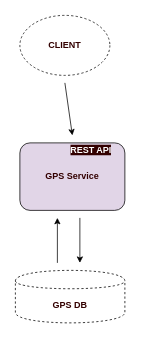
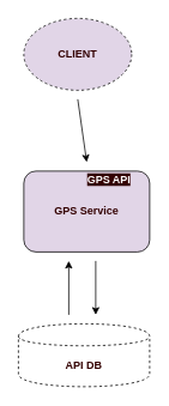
  <mxCell id="0" />
  <mxCell id="1" parent="0" />
- <mxCell id="2" value="&lt;font color=&quot;#330000&quot;&gt;&lt;b&gt;CLIENT&lt;/b&gt;&lt;/font&gt;" style="ellipse;whiteSpace=wrap;html=1;dashed=1;" vertex="1" parent="1"><mxGeometry x="26" y="20" width="120" height="80" as="geometry" /></mxCell>
+ <mxCell id="2" value="&lt;font color=&quot;#330000&quot;&gt;&lt;b&gt;CLIENT&lt;/b&gt;&lt;/font&gt;" style="ellipse;whiteSpace=wrap;html=1;dashed=1;fillColor=#e1d5e7;" vertex="1" parent="1"><mxGeometry x="26" y="20" width="120" height="80" as="geometry" /></mxCell>
  <mxCell id="3" value="&lt;b&gt;&lt;font color=&quot;#330000&quot;&gt;GPS Service&lt;/font&gt;&lt;/b&gt;" style="rounded=1;whiteSpace=wrap;html=1;fillColor=#e1d5e7;" vertex="1" parent="1"><mxGeometry x="26" y="190" width="140" height="90" as="geometry" /></mxCell>
- <mxCell id="4" value="&lt;span style=&quot;background-color: rgb(51 , 0 , 0)&quot;&gt;&lt;font color=&quot;#ffffff&quot;&gt;&lt;b&gt;REST API&lt;/b&gt;&lt;/font&gt;&lt;/span&gt;" style="text;html=1;strokeColor=none;fillColor=none;align=center;verticalAlign=middle;whiteSpace=wrap;rounded=0;dashed=1;" vertex="1" parent="1"><mxGeometry x="86" y="190" width="70" height="20" as="geometry" /></mxCell>
+ <mxCell id="4" value="&lt;span style=&quot;background-color: rgb(51 , 0 , 0)&quot;&gt;&lt;font color=&quot;#ffffff&quot;&gt;&lt;b&gt;GPS API&lt;/b&gt;&lt;/font&gt;&lt;/span&gt;" style="text;html=1;strokeColor=none;fillColor=none;align=center;verticalAlign=middle;whiteSpace=wrap;rounded=0;dashed=1;" vertex="1" parent="1"><mxGeometry x="86" y="190" width="70" height="20" as="geometry" /></mxCell>
  <mxCell id="5" value="" style="endArrow=classic;html=1;" edge="1" parent="1"><mxGeometry width="50" height="50" relative="1" as="geometry"><mxPoint x="86" y="110" as="sourcePoint" /><mxPoint x="96" y="180" as="targetPoint" /></mxGeometry></mxCell>
- <mxCell id="6" value="&lt;b&gt;&lt;font color=&quot;#330000&quot;&gt;GPS DB&lt;/font&gt;&lt;/b&gt;" style="shape=cylinder;whiteSpace=wrap;html=1;boundedLbl=1;backgroundOutline=1;dashed=1;" vertex="1" parent="1"><mxGeometry x="20" y="360" width="146" height="70" as="geometry" /></mxCell>
+ <mxCell id="6" value="&lt;b&gt;&lt;font color=&quot;#330000&quot;&gt;API DB&lt;/font&gt;&lt;/b&gt;" style="shape=cylinder;whiteSpace=wrap;html=1;boundedLbl=1;backgroundOutline=1;dashed=1;" vertex="1" parent="1"><mxGeometry x="20" y="360" width="146" height="70" as="geometry" /></mxCell>
  <mxCell id="7" value="" style="endArrow=classic;html=1;" edge="1" parent="1"><mxGeometry width="50" height="50" relative="1" as="geometry"><mxPoint x="76" y="350" as="sourcePoint" /><mxPoint x="76" y="290" as="targetPoint" /></mxGeometry></mxCell>
  <mxCell id="8" value="" style="endArrow=classic;html=1;" edge="1" parent="1"><mxGeometry width="50" height="50" relative="1" as="geometry"><mxPoint x="106" y="290" as="sourcePoint" /><mxPoint x="106" y="350" as="targetPoint" /></mxGeometry></mxCell>
